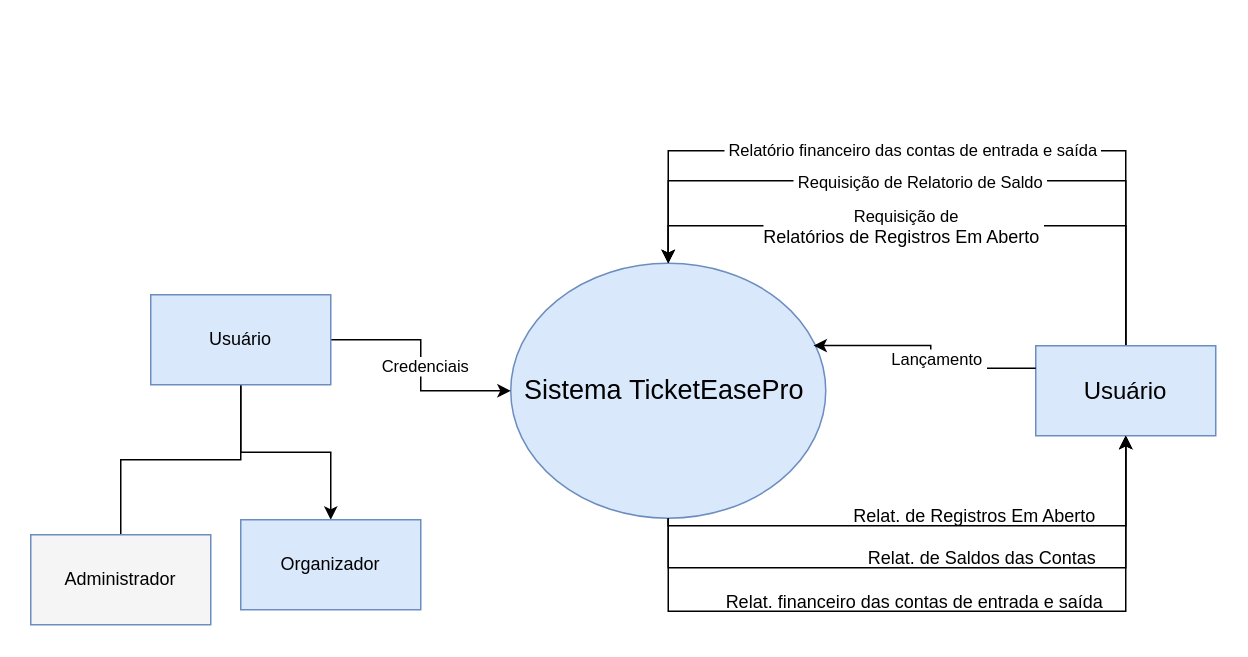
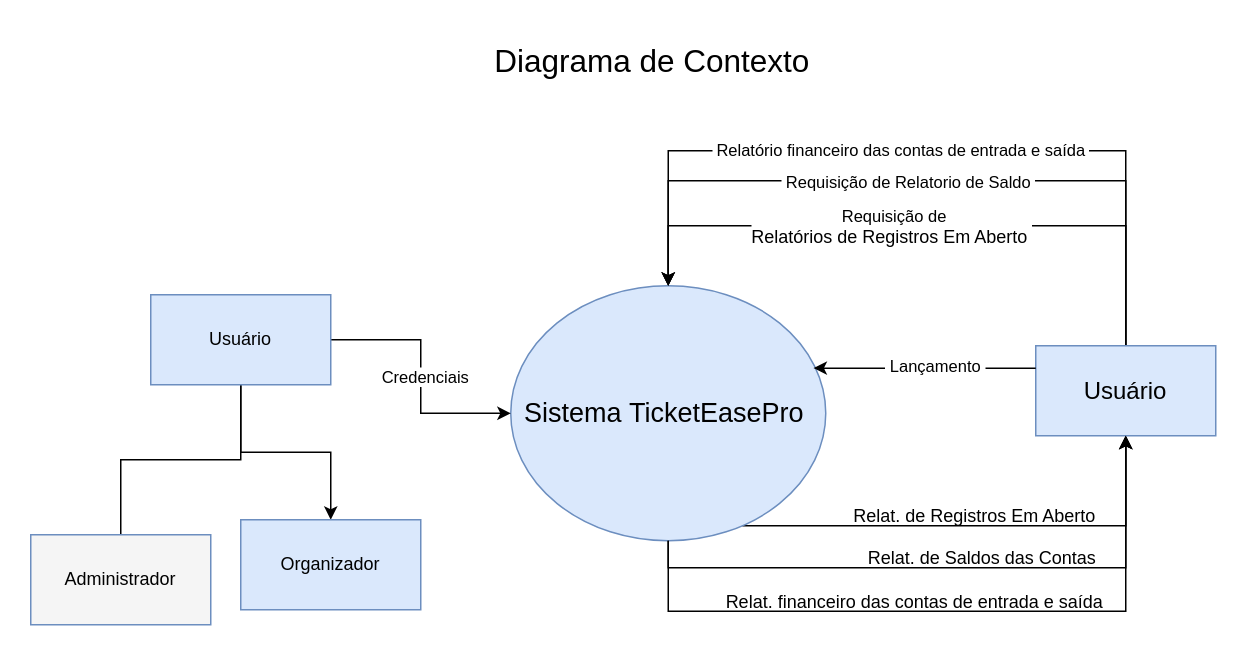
  <mxCell id="0" />
  <mxCell id="1" parent="0" />
  <mxCell id="2" style="edgeStyle=orthogonalEdgeStyle;rounded=0;orthogonalLoop=1;jettySize=auto;html=1;entryX=0.5;entryY=1;entryDx=0;entryDy=0;" parent="1" source="3" target="16" edge="1"><mxGeometry relative="1" as="geometry"><Array as="points"><mxPoint x="750" y="350" /></Array></mxGeometry></mxCell>
- <mxCell id="3" value="&lt;font style=&quot;font-size: 18px;&quot;&gt;Sistema&amp;nbsp;&lt;/font&gt;&lt;font style=&quot;font-size: 18px;&quot;&gt;TicketEasePro&amp;nbsp;&lt;/font&gt;" style="ellipse;whiteSpace=wrap;html=1;fillColor=#dae8fc;strokeColor=#6c8ebf;" parent="1" vertex="1"><mxGeometry x="340" y="175" width="210" height="170" as="geometry" /></mxCell>
+ <mxCell id="3" value="&lt;font style=&quot;font-size: 18px;&quot;&gt;Sistema&amp;nbsp;&lt;/font&gt;&lt;font style=&quot;font-size: 18px;&quot;&gt;TicketEasePro&amp;nbsp;&lt;/font&gt;" style="ellipse;whiteSpace=wrap;html=1;fillColor=#dae8fc;strokeColor=#6c8ebf;" parent="1" vertex="1"><mxGeometry x="340" y="190" width="210" height="170" as="geometry" /></mxCell>
  <mxCell id="4" style="edgeStyle=orthogonalEdgeStyle;rounded=0;orthogonalLoop=1;jettySize=auto;html=1;entryX=0.5;entryY=0;entryDx=0;entryDy=0;endArrow=none;endFill=0;" parent="1" source="8" target="9" edge="1"><mxGeometry relative="1" as="geometry" /></mxCell>
  <mxCell id="5" style="edgeStyle=orthogonalEdgeStyle;rounded=0;orthogonalLoop=1;jettySize=auto;html=1;" edge="1" parent="1" source="8" target="25"><mxGeometry relative="1" as="geometry" /></mxCell>
  <mxCell id="6" style="edgeStyle=orthogonalEdgeStyle;rounded=0;orthogonalLoop=1;jettySize=auto;html=1;entryX=0;entryY=0.5;entryDx=0;entryDy=0;" edge="1" parent="1" source="8" target="3"><mxGeometry relative="1" as="geometry" /></mxCell>
  <mxCell id="7" value="Credenciais" style="edgeLabel;html=1;align=center;verticalAlign=middle;resizable=0;points=[];" vertex="1" connectable="0" parent="6"><mxGeometry x="-0.006" y="2" relative="1" as="geometry"><mxPoint as="offset" /></mxGeometry></mxCell>
  <mxCell id="8" value="Usuário" style="rounded=0;whiteSpace=wrap;html=1;fillColor=#dae8fc;strokeColor=#6c8ebf;" parent="1" vertex="1"><mxGeometry x="100" y="196" width="120" height="60" as="geometry" /></mxCell>
  <mxCell id="9" value="Administrador" style="rounded=0;whiteSpace=wrap;html=1;fillColor=#f5f5f5;strokeColor=#6c8ebf;" parent="1" vertex="1"><mxGeometry y="356" width="120" height="60" as="geometry" x="20" /></mxCell>
  <mxCell id="10" style="edgeStyle=orthogonalEdgeStyle;rounded=0;orthogonalLoop=1;jettySize=auto;html=1;entryX=0.5;entryY=0;entryDx=0;entryDy=0;" parent="1" source="16" target="3" edge="1"><mxGeometry relative="1" as="geometry"><Array as="points"><mxPoint x="750" y="100" /><mxPoint x="445" y="100" /></Array></mxGeometry></mxCell>
  <mxCell id="11" value="&amp;nbsp;Relatório financeiro das contas de entrada e saída&amp;nbsp;" style="edgeLabel;html=1;align=center;verticalAlign=middle;resizable=0;points=[];" parent="10" vertex="1" connectable="0"><mxGeometry x="0.071" y="-1" relative="1" as="geometry"><mxPoint as="offset" /></mxGeometry></mxCell>
  <mxCell id="12" style="edgeStyle=orthogonalEdgeStyle;rounded=0;orthogonalLoop=1;jettySize=auto;html=1;entryX=0.5;entryY=0;entryDx=0;entryDy=0;" parent="1" source="16" target="3" edge="1"><mxGeometry relative="1" as="geometry"><Array as="points"><mxPoint x="750" y="120" /><mxPoint x="445" y="120" /></Array></mxGeometry></mxCell>
  <mxCell id="13" value="&amp;nbsp;Requisição de Relatorio de Saldo&amp;nbsp;" style="edgeLabel;html=1;align=center;verticalAlign=middle;resizable=0;points=[];" parent="12" vertex="1" connectable="0"><mxGeometry x="0.053" y="1" relative="1" as="geometry"><mxPoint x="-1" y="-1" as="offset" /></mxGeometry></mxCell>
  <mxCell id="14" style="edgeStyle=orthogonalEdgeStyle;rounded=0;orthogonalLoop=1;jettySize=auto;html=1;entryX=0.5;entryY=0;entryDx=0;entryDy=0;" parent="1" source="16" target="3" edge="1"><mxGeometry relative="1" as="geometry"><Array as="points"><mxPoint x="750" y="150" /><mxPoint x="445" y="150" /></Array></mxGeometry></mxCell>
  <mxCell id="15" value="&amp;nbsp;Requisição de&lt;br style=&quot;border-color: var(--border-color); font-size: 12px;&quot;&gt;&lt;span style=&quot;font-size: 12px;&quot;&gt;Relatórios de Registros Em Aberto&amp;nbsp;&lt;/span&gt;" style="edgeLabel;html=1;align=center;verticalAlign=middle;resizable=0;points=[];" parent="14" vertex="1" connectable="0"><mxGeometry x="0.126" y="2" relative="1" as="geometry"><mxPoint x="2" y="-2" as="offset" /></mxGeometry></mxCell>
  <mxCell id="16" value="&lt;font style=&quot;font-size: 16px;&quot;&gt;Usuário&lt;/font&gt;" style="rounded=0;whiteSpace=wrap;html=1;fillColor=#dae8fc;strokeColor=#6c8ebf;" parent="1" vertex="1"><mxGeometry x="690" y="230" width="120" height="60" as="geometry" /></mxCell>
  <mxCell id="17" value="Relat. de Registros Em Aberto" style="text;html=1;align=center;verticalAlign=middle;resizable=0;points=[];autosize=1;strokeColor=none;fillColor=none;" parent="1" vertex="1"><mxGeometry x="559" y="329" width="180" height="30" as="geometry" /></mxCell>
  <mxCell id="18" value="Relat. de Saldos das Contas" style="text;html=1;align=center;verticalAlign=middle;resizable=0;points=[];autosize=1;strokeColor=none;fillColor=none;" parent="1" vertex="1"><mxGeometry x="564" y="357" width="180" height="30" as="geometry" /></mxCell>
  <mxCell id="19" style="edgeStyle=orthogonalEdgeStyle;rounded=0;orthogonalLoop=1;jettySize=auto;html=1;exitX=0.5;exitY=1;exitDx=0;exitDy=0;" parent="1" source="3" target="16" edge="1"><mxGeometry relative="1" as="geometry"><mxPoint x="430" y="410" as="sourcePoint" /><mxPoint x="750" y="330" as="targetPoint" /><Array as="points"><mxPoint x="445" y="407" /><mxPoint x="750" y="407" /></Array></mxGeometry></mxCell>
  <mxCell id="20" value="Relat. financeiro das contas de entrada e saída" style="text;html=1;align=center;verticalAlign=middle;resizable=0;points=[];autosize=1;strokeColor=none;fillColor=none;" parent="1" vertex="1"><mxGeometry x="469" y="386" width="280" height="30" as="geometry" /></mxCell>
  <mxCell id="21" style="edgeStyle=orthogonalEdgeStyle;rounded=0;orthogonalLoop=1;jettySize=auto;html=1;entryX=0.5;entryY=1;entryDx=0;entryDy=0;" parent="1" source="3" target="16" edge="1"><mxGeometry relative="1" as="geometry"><mxPoint x="494" y="378" as="sourcePoint" /><mxPoint x="750" y="274" as="targetPoint" /><Array as="points"><mxPoint x="445" y="378" /><mxPoint x="750" y="378" /></Array></mxGeometry></mxCell>
  <mxCell id="22" style="edgeStyle=orthogonalEdgeStyle;rounded=0;orthogonalLoop=1;jettySize=auto;html=1;exitX=0;exitY=0.25;exitDx=0;exitDy=0;entryX=0.961;entryY=0.323;entryDx=0;entryDy=0;entryPerimeter=0;" parent="1" source="16" target="3" edge="1"><mxGeometry relative="1" as="geometry" /></mxCell>
  <mxCell id="23" value="&amp;nbsp;Lançamento&amp;nbsp;" style="edgeLabel;html=1;align=center;verticalAlign=middle;resizable=0;points=[];" parent="22" vertex="1" connectable="0"><mxGeometry x="-0.056" y="-1" relative="1" as="geometry"><mxPoint x="2" as="offset" /></mxGeometry></mxCell>
+ <mxCell id="24" value="&lt;font style=&quot;font-size: 21px;&quot;&gt;Diagrama de Contexto&lt;/font&gt;" style="text;html=1;align=center;verticalAlign=middle;resizable=0;points=[];autosize=1;strokeColor=none;fillColor=none;strokeWidth=5;" parent="1" vertex="1"><mxGeometry x="319" y="20" width="230" height="40" as="geometry" /></mxCell>
  <mxCell id="25" value="Organizador" style="rounded=0;whiteSpace=wrap;html=1;fillColor=#dae8fc;strokeColor=#6c8ebf;" vertex="1" parent="1"><mxGeometry x="160" y="346" width="120" height="60" as="geometry" /></mxCell>
